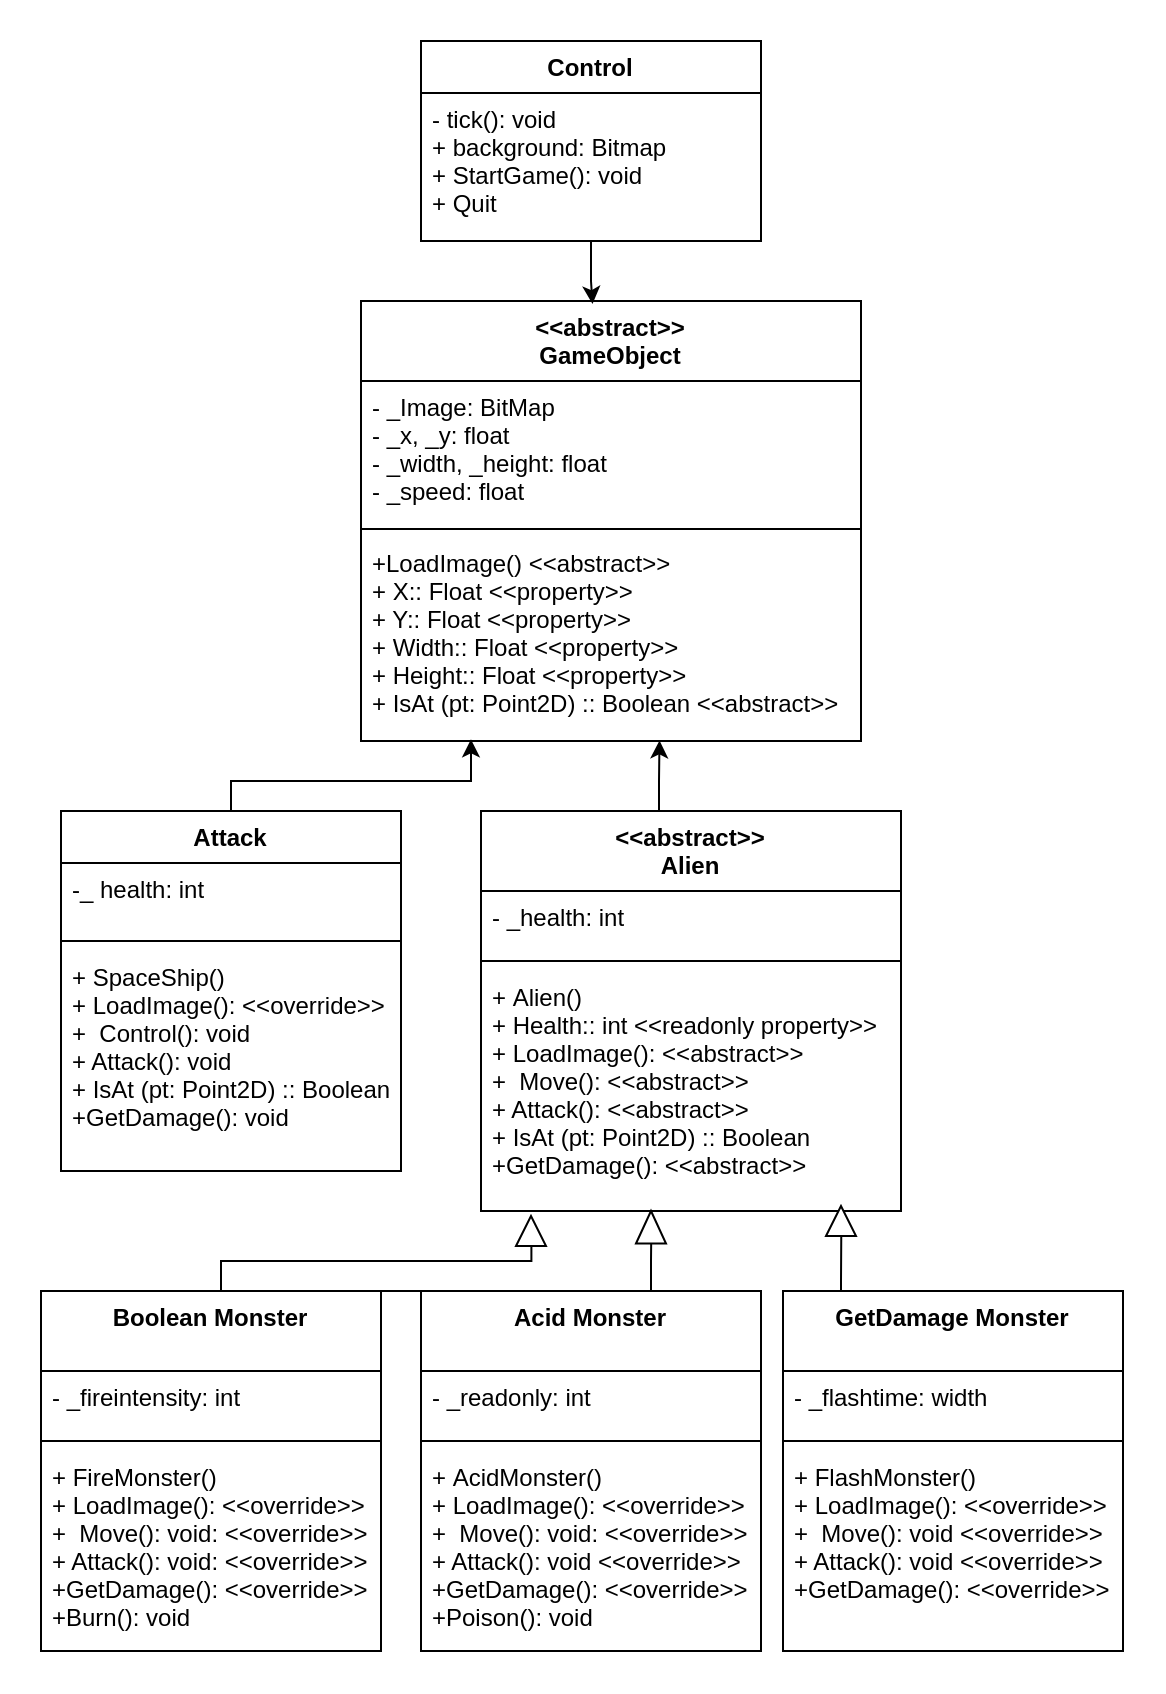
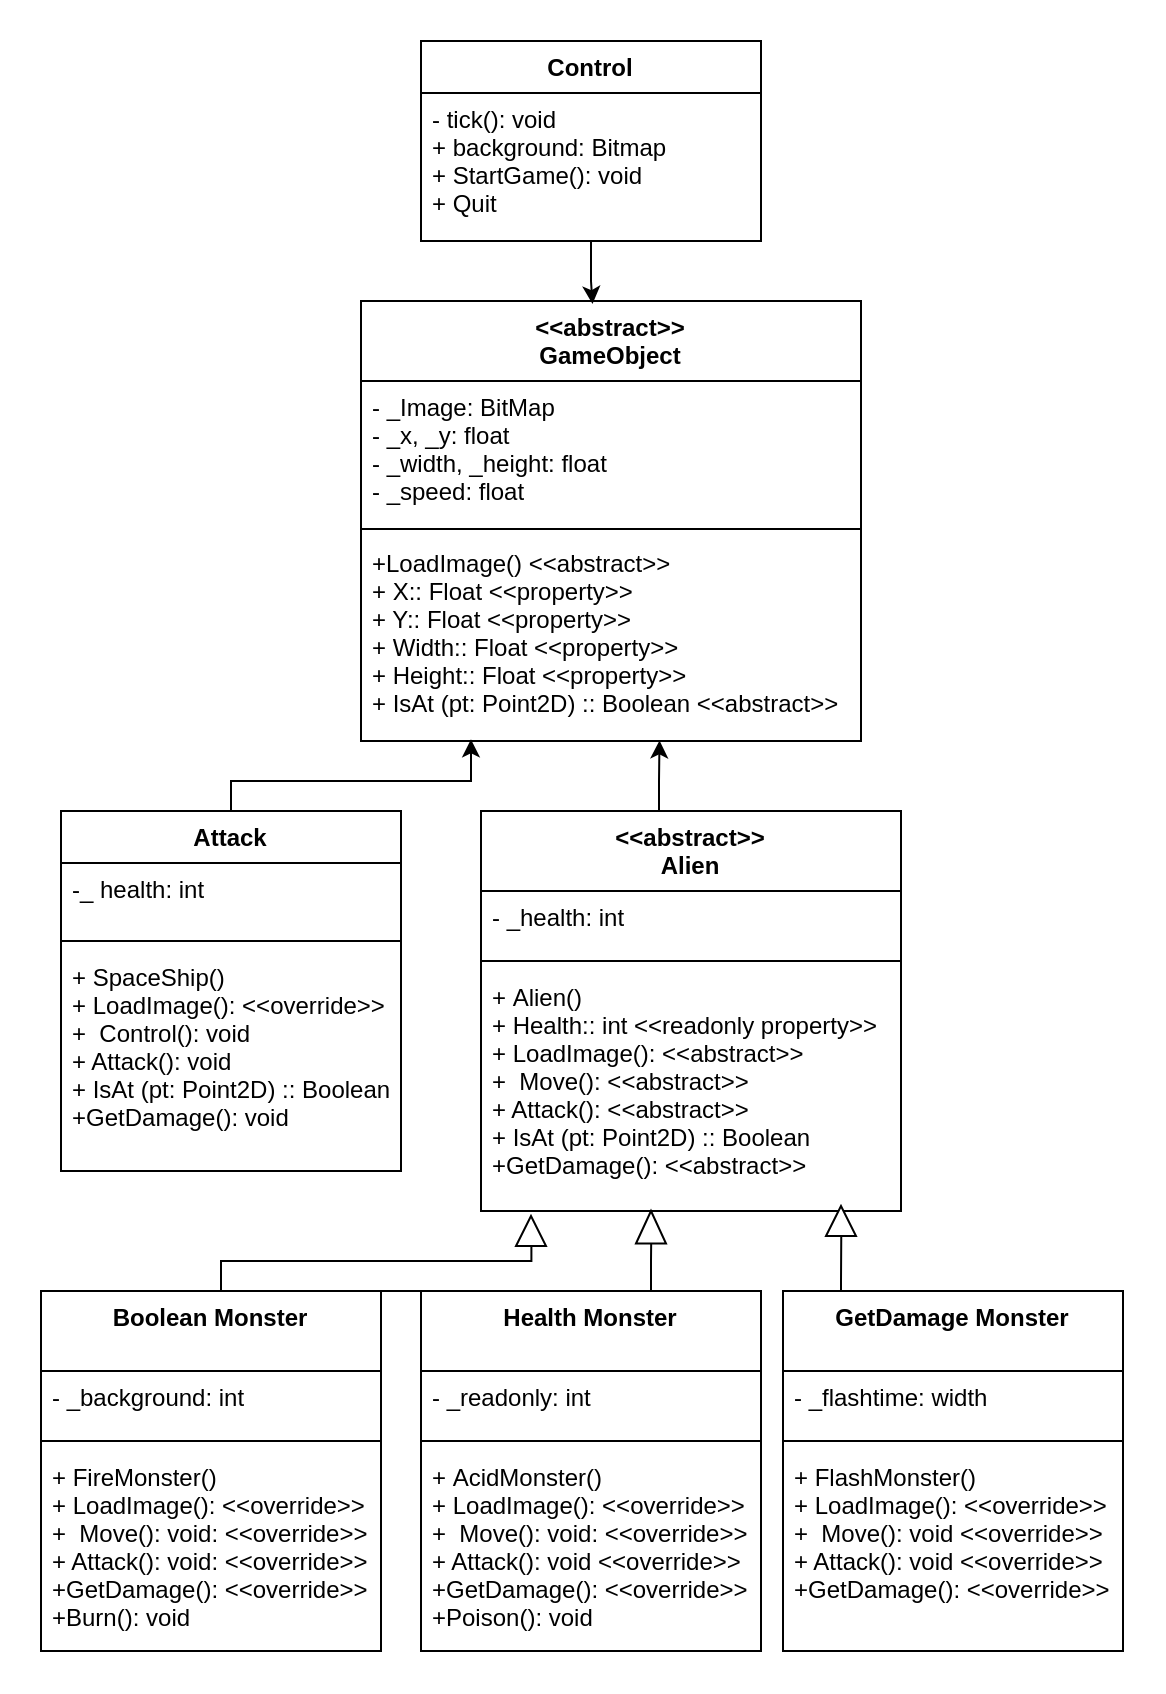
  <mxCell id="0" />
  <mxCell id="1" parent="0" />
  <mxCell id="2" value="Attack" style="swimlane;fontStyle=1;align=center;verticalAlign=top;childLayout=stackLayout;horizontal=1;startSize=26;horizontalStack=0;resizeParent=1;resizeLast=0;collapsible=1;marginBottom=0;rounded=0;shadow=0;strokeWidth=1;" parent="1" vertex="1"><mxGeometry x="30" y="405" width="170" height="180" as="geometry"><mxRectangle x="230" y="140" width="160" height="26" as="alternateBounds" /></mxGeometry></mxCell>
  <mxCell id="3" value="-_ health: int" style="text;align=left;verticalAlign=top;spacingLeft=4;spacingRight=4;overflow=hidden;rotatable=0;points=[[0,0.5],[1,0.5]];portConstraint=eastwest;" parent="2" vertex="1"><mxGeometry y="26" width="170" height="34" as="geometry" /></mxCell>
  <mxCell id="4" value="" style="line;html=1;strokeWidth=1;align=left;verticalAlign=middle;spacingTop=-1;spacingLeft=3;spacingRight=3;rotatable=0;labelPosition=right;points=[];portConstraint=eastwest;" parent="2" vertex="1"><mxGeometry y="60" width="170" height="10" as="geometry" /></mxCell>
  <mxCell id="5" value="+ SpaceShip()&#10;+ LoadImage(): &lt;&lt;override&gt;&gt;&#10;+  Control(): void &#10;+ Attack(): void &#10;+ IsAt (pt: Point2D) :: Boolean&#10;+GetDamage(): void &#10;" style="text;align=left;verticalAlign=top;spacingLeft=4;spacingRight=4;overflow=hidden;rotatable=0;points=[[0,0.5],[1,0.5]];portConstraint=eastwest;" parent="2" vertex="1"><mxGeometry y="70" width="170" height="100" as="geometry" /></mxCell>
  <mxCell id="6" value="&lt;&lt;abstract&gt;&gt;&#10;GameObject" style="swimlane;fontStyle=1;align=center;verticalAlign=top;childLayout=stackLayout;horizontal=1;startSize=40;horizontalStack=0;resizeParent=1;resizeLast=0;collapsible=1;marginBottom=0;rounded=0;shadow=0;strokeWidth=1;" parent="1" vertex="1"><mxGeometry x="180" y="150" width="250" height="220" as="geometry"><mxRectangle x="230" y="140" width="160" height="26" as="alternateBounds" /></mxGeometry></mxCell>
  <mxCell id="7" value="- _Image: BitMap&#10;- _x, _y: float&#10;- _width, _height: float&#10;- _speed: float" style="text;align=left;verticalAlign=top;spacingLeft=4;spacingRight=4;overflow=hidden;rotatable=0;points=[[0,0.5],[1,0.5]];portConstraint=eastwest;" parent="6" vertex="1"><mxGeometry y="40" width="250" height="70" as="geometry" /></mxCell>
  <mxCell id="8" value="" style="line;html=1;strokeWidth=1;align=left;verticalAlign=middle;spacingTop=-1;spacingLeft=3;spacingRight=3;rotatable=0;labelPosition=right;points=[];portConstraint=eastwest;" parent="6" vertex="1"><mxGeometry y="110" width="250" height="8" as="geometry" /></mxCell>
  <mxCell id="9" value="+LoadImage() &lt;&lt;abstract&gt;&gt;&#10;+ X:: Float &lt;&lt;property&gt;&gt;&#10;+ Y:: Float &lt;&lt;property&gt;&gt;&#10;+ Width:: Float &lt;&lt;property&gt;&gt;&#10;+ Height:: Float &lt;&lt;property&gt;&gt;&#10;+ IsAt (pt: Point2D) :: Boolean &lt;&lt;abstract&gt;&gt;&#10; " style="text;align=left;verticalAlign=top;spacingLeft=4;spacingRight=4;overflow=hidden;rotatable=0;points=[[0,0.5],[1,0.5]];portConstraint=eastwest;" parent="6" vertex="1"><mxGeometry y="118" width="250" height="102" as="geometry" /></mxCell>
  <mxCell id="10" value="&lt;&lt;abstract&gt;&gt;&#10;Alien" style="swimlane;fontStyle=1;align=center;verticalAlign=top;childLayout=stackLayout;horizontal=1;startSize=40;horizontalStack=0;resizeParent=1;resizeLast=0;collapsible=1;marginBottom=0;rounded=0;shadow=0;strokeWidth=1;" parent="1" vertex="1"><mxGeometry x="240" y="405" width="210" height="200" as="geometry"><mxRectangle x="230" y="140" width="160" height="26" as="alternateBounds" /></mxGeometry></mxCell>
  <mxCell id="11" value="- _health: int" style="text;align=left;verticalAlign=top;spacingLeft=4;spacingRight=4;overflow=hidden;rotatable=0;points=[[0,0.5],[1,0.5]];portConstraint=eastwest;" parent="10" vertex="1"><mxGeometry y="40" width="210" height="30" as="geometry" /></mxCell>
  <mxCell id="12" value="" style="line;html=1;strokeWidth=1;align=left;verticalAlign=middle;spacingTop=-1;spacingLeft=3;spacingRight=3;rotatable=0;labelPosition=right;points=[];portConstraint=eastwest;" parent="10" vertex="1"><mxGeometry y="70" width="210" height="10" as="geometry" /></mxCell>
  <mxCell id="13" value="+ Alien()&#10;+ Health:: int &lt;&lt;readonly property&gt;&gt;&#10;+ LoadImage(): &lt;&lt;abstract&gt;&gt;&#10;+  Move(): &lt;&lt;abstract&gt;&gt; &#10;+ Attack(): &lt;&lt;abstract&gt;&gt; &#10;+ IsAt (pt: Point2D) :: Boolean&#10;+GetDamage(): &lt;&lt;abstract&gt;&gt;  &#10;" style="text;align=left;verticalAlign=top;spacingLeft=4;spacingRight=4;overflow=hidden;rotatable=0;points=[[0,0.5],[1,0.5]];portConstraint=eastwest;" parent="10" vertex="1"><mxGeometry y="80" width="210" height="110" as="geometry" /></mxCell>
- <mxCell id="14" value="Acid Monster" style="swimlane;fontStyle=1;align=center;verticalAlign=top;childLayout=stackLayout;horizontal=1;startSize=40;horizontalStack=0;resizeParent=1;resizeLast=0;collapsible=1;marginBottom=0;rounded=0;shadow=0;strokeWidth=1;" parent="1" vertex="1"><mxGeometry x="210" y="645" width="170" height="180" as="geometry"><mxRectangle x="230" y="140" width="160" height="26" as="alternateBounds" /></mxGeometry></mxCell>
+ <mxCell id="14" value="Health Monster" style="swimlane;fontStyle=1;align=center;verticalAlign=top;childLayout=stackLayout;horizontal=1;startSize=40;horizontalStack=0;resizeParent=1;resizeLast=0;collapsible=1;marginBottom=0;rounded=0;shadow=0;strokeWidth=1;" parent="1" vertex="1"><mxGeometry x="210" y="645" width="170" height="180" as="geometry"><mxRectangle x="230" y="140" width="160" height="26" as="alternateBounds" /></mxGeometry></mxCell>
  <mxCell id="15" value="- _readonly: int" style="text;align=left;verticalAlign=top;spacingLeft=4;spacingRight=4;overflow=hidden;rotatable=0;points=[[0,0.5],[1,0.5]];portConstraint=eastwest;" parent="14" vertex="1"><mxGeometry y="40" width="170" height="30" as="geometry" /></mxCell>
  <mxCell id="16" value="" style="line;html=1;strokeWidth=1;align=left;verticalAlign=middle;spacingTop=-1;spacingLeft=3;spacingRight=3;rotatable=0;labelPosition=right;points=[];portConstraint=eastwest;" parent="14" vertex="1"><mxGeometry y="70" width="170" height="10" as="geometry" /></mxCell>
  <mxCell id="17" value="+ AcidMonster()&#10;+ LoadImage(): &lt;&lt;override&gt;&gt;&#10;+  Move(): void: &lt;&lt;override&gt;&gt;&#10;+ Attack(): void &lt;&lt;override&gt;&gt;&#10;+GetDamage(): &lt;&lt;override&gt;&gt;&#10;+Poison(): void&#10;" style="text;align=left;verticalAlign=top;spacingLeft=4;spacingRight=4;overflow=hidden;rotatable=0;points=[[0,0.5],[1,0.5]];portConstraint=eastwest;" parent="14" vertex="1"><mxGeometry y="80" width="170" height="100" as="geometry" /></mxCell>
  <mxCell id="18" value="GetDamage Monster" style="swimlane;fontStyle=1;align=center;verticalAlign=top;childLayout=stackLayout;horizontal=1;startSize=40;horizontalStack=0;resizeParent=1;resizeLast=0;collapsible=1;marginBottom=0;rounded=0;shadow=0;strokeWidth=1;" parent="1" vertex="1"><mxGeometry x="391" y="645" width="170" height="180" as="geometry"><mxRectangle x="230" y="140" width="160" height="26" as="alternateBounds" /></mxGeometry></mxCell>
  <mxCell id="19" value="- _flashtime: width" style="text;align=left;verticalAlign=top;spacingLeft=4;spacingRight=4;overflow=hidden;rotatable=0;points=[[0,0.5],[1,0.5]];portConstraint=eastwest;" parent="18" vertex="1"><mxGeometry y="40" width="170" height="30" as="geometry" /></mxCell>
  <mxCell id="20" value="" style="line;html=1;strokeWidth=1;align=left;verticalAlign=middle;spacingTop=-1;spacingLeft=3;spacingRight=3;rotatable=0;labelPosition=right;points=[];portConstraint=eastwest;" parent="18" vertex="1"><mxGeometry y="70" width="170" height="10" as="geometry" /></mxCell>
  <mxCell id="21" value="+ FlashMonster()&#10;+ LoadImage(): &lt;&lt;override&gt;&gt;&#10;+  Move(): void &lt;&lt;override&gt;&gt;&#10;+ Attack(): void &lt;&lt;override&gt;&gt;&#10;+GetDamage(): &lt;&lt;override&gt;&gt;&#10;&#10; &#10;" style="text;align=left;verticalAlign=top;spacingLeft=4;spacingRight=4;overflow=hidden;rotatable=0;points=[[0,0.5],[1,0.5]];portConstraint=eastwest;" parent="18" vertex="1"><mxGeometry y="80" width="170" height="100" as="geometry" /></mxCell>
  <mxCell id="22" value="Boolean Monster" style="swimlane;fontStyle=1;align=center;verticalAlign=top;childLayout=stackLayout;horizontal=1;startSize=40;horizontalStack=0;resizeParent=1;resizeLast=0;collapsible=1;marginBottom=0;rounded=0;shadow=0;strokeWidth=1;" parent="1" vertex="1"><mxGeometry x="20" y="645" width="170" height="180" as="geometry"><mxRectangle x="230" y="140" width="160" height="26" as="alternateBounds" /></mxGeometry></mxCell>
- <mxCell id="23" value="- _fireintensity: int  " style="text;align=left;verticalAlign=top;spacingLeft=4;spacingRight=4;overflow=hidden;rotatable=0;points=[[0,0.5],[1,0.5]];portConstraint=eastwest;" parent="22" vertex="1"><mxGeometry y="40" width="170" height="30" as="geometry" /></mxCell>
+ <mxCell id="23" value="- _background: int  " style="text;align=left;verticalAlign=top;spacingLeft=4;spacingRight=4;overflow=hidden;rotatable=0;points=[[0,0.5],[1,0.5]];portConstraint=eastwest;" parent="22" vertex="1"><mxGeometry y="40" width="170" height="30" as="geometry" /></mxCell>
  <mxCell id="24" value="" style="line;html=1;strokeWidth=1;align=left;verticalAlign=middle;spacingTop=-1;spacingLeft=3;spacingRight=3;rotatable=0;labelPosition=right;points=[];portConstraint=eastwest;" parent="22" vertex="1"><mxGeometry y="70" width="170" height="10" as="geometry" /></mxCell>
  <mxCell id="25" value="+ FireMonster()&#10;+ LoadImage(): &lt;&lt;override&gt;&gt;&#10;+  Move(): void: &lt;&lt;override&gt;&gt;&#10;+ Attack(): void: &lt;&lt;override&gt;&gt;&#10;+GetDamage(): &lt;&lt;override&gt;&gt;&#10;+Burn(): void&#10;" style="text;align=left;verticalAlign=top;spacingLeft=4;spacingRight=4;overflow=hidden;rotatable=0;points=[[0,0.5],[1,0.5]];portConstraint=eastwest;" parent="22" vertex="1"><mxGeometry y="80" width="170" height="100" as="geometry" /></mxCell>
  <mxCell id="26" style="edgeStyle=orthogonalEdgeStyle;rounded=0;orthogonalLoop=1;jettySize=auto;html=1;entryX=0.22;entryY=0.992;entryDx=0;entryDy=0;entryPerimeter=0;" edge="1" parent="1" source="2" target="9"><mxGeometry relative="1" as="geometry"><Array as="points"><mxPoint x="115" y="390" /><mxPoint x="235" y="390" /></Array></mxGeometry></mxCell>
  <mxCell id="27" style="edgeStyle=orthogonalEdgeStyle;rounded=0;orthogonalLoop=1;jettySize=auto;html=1;entryX=0.597;entryY=0.997;entryDx=0;entryDy=0;entryPerimeter=0;" edge="1" parent="1" source="10" target="9"><mxGeometry relative="1" as="geometry"><Array as="points"><mxPoint x="329" y="390" /><mxPoint x="329" y="390" /></Array></mxGeometry></mxCell>
  <mxCell id="28" value="Control" style="swimlane;fontStyle=1;align=center;verticalAlign=top;childLayout=stackLayout;horizontal=1;startSize=26;horizontalStack=0;resizeParent=1;resizeLast=0;collapsible=1;marginBottom=0;rounded=0;shadow=0;strokeWidth=1;" vertex="1" parent="1"><mxGeometry x="210" y="20" width="170" height="100" as="geometry"><mxRectangle x="230" y="140" width="160" height="26" as="alternateBounds" /></mxGeometry></mxCell>
  <mxCell id="29" value="- tick(): void&#10;+ background: Bitmap&#10;+ StartGame(): void&#10;+ Quit" style="text;align=left;verticalAlign=top;spacingLeft=4;spacingRight=4;overflow=hidden;rotatable=0;points=[[0,0.5],[1,0.5]];portConstraint=eastwest;" vertex="1" parent="28"><mxGeometry y="26" width="170" height="74" as="geometry" /></mxCell>
  <mxCell id="30" style="edgeStyle=orthogonalEdgeStyle;rounded=0;orthogonalLoop=1;jettySize=auto;html=1;entryX=0.463;entryY=0.007;entryDx=0;entryDy=0;entryPerimeter=0;" edge="1" parent="1" source="28" target="6"><mxGeometry relative="1" as="geometry" /></mxCell>
  <mxCell id="31" style="edgeStyle=orthogonalEdgeStyle;rounded=0;orthogonalLoop=1;jettySize=auto;html=1;entryX=0.741;entryY=0.513;entryDx=0;entryDy=0;entryPerimeter=0;" edge="1" parent="1" source="22" target="32"><mxGeometry relative="1" as="geometry"><Array as="points"><mxPoint x="110" y="630" /><mxPoint x="265" y="630" /></Array></mxGeometry></mxCell>
  <mxCell id="32" value="" style="triangle;whiteSpace=wrap;html=1;rotation=-90;" vertex="1" parent="1"><mxGeometry x="257.5" y="607.5" width="15" height="15" as="geometry" /></mxCell>
  <mxCell id="33" style="edgeStyle=orthogonalEdgeStyle;rounded=0;orthogonalLoop=1;jettySize=auto;html=1;entryX=0.741;entryY=0.513;entryDx=0;entryDy=0;entryPerimeter=0;" edge="1" parent="1" target="34"><mxGeometry relative="1" as="geometry"><mxPoint x="170" y="645" as="sourcePoint" /><Array as="points"><mxPoint x="325" y="645" /><mxPoint x="325" y="630" /></Array></mxGeometry></mxCell>
  <mxCell id="34" value="" style="triangle;whiteSpace=wrap;html=1;rotation=-90;" vertex="1" parent="1"><mxGeometry x="316.88" y="605.63" width="16.25" height="15" as="geometry" /></mxCell>
  <mxCell id="35" style="edgeStyle=orthogonalEdgeStyle;rounded=0;orthogonalLoop=1;jettySize=auto;html=1;entryX=0.741;entryY=0.513;entryDx=0;entryDy=0;entryPerimeter=0;" edge="1" parent="1" target="36"><mxGeometry relative="1" as="geometry"><mxPoint x="420" y="645.01" as="sourcePoint" /><Array as="points"><mxPoint x="420" y="640" /><mxPoint x="420" y="625" /></Array></mxGeometry></mxCell>
  <mxCell id="36" value="" style="triangle;whiteSpace=wrap;html=1;rotation=-90;" vertex="1" parent="1"><mxGeometry x="412.5" y="602.5" width="15" height="15" as="geometry" /></mxCell>
